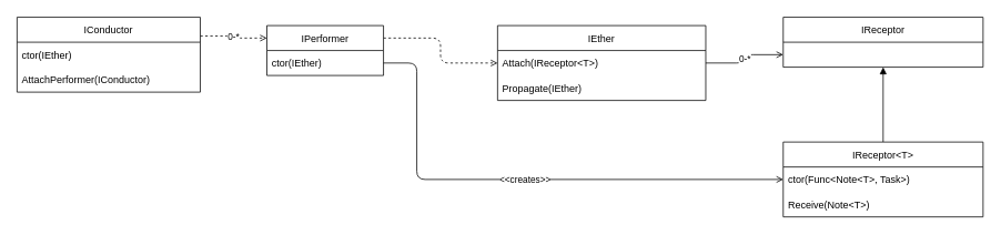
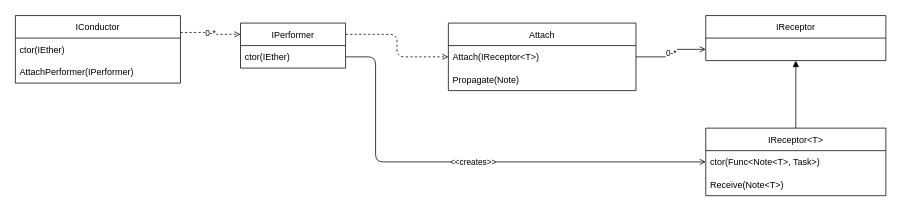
  <mxCell id="0" />
  <mxCell id="1" parent="0" />
- <mxCell id="2" value="IEther" style="swimlane;fontStyle=0;childLayout=stackLayout;horizontal=1;startSize=30;horizontalStack=0;resizeParent=1;resizeParentMax=0;resizeLast=0;collapsible=1;marginBottom=0;" vertex="1" parent="1"><mxGeometry x="597" y="30" width="250" height="90" as="geometry"><mxRectangle x="1070" y="560" width="240" height="30" as="alternateBounds" /></mxGeometry></mxCell>
+ <mxCell id="2" value="Attach" style="swimlane;fontStyle=0;childLayout=stackLayout;horizontal=1;startSize=30;horizontalStack=0;resizeParent=1;resizeParentMax=0;resizeLast=0;collapsible=1;marginBottom=0;" vertex="1" parent="1"><mxGeometry x="597" y="30" width="250" height="90" as="geometry"><mxRectangle x="1070" y="560" width="240" height="30" as="alternateBounds" /></mxGeometry></mxCell>
  <mxCell id="3" value="Attach(IReceptor&lt;T&gt;)" style="text;strokeColor=none;fillColor=none;align=left;verticalAlign=middle;spacingLeft=4;spacingRight=4;overflow=hidden;points=[[0,0.5],[1,0.5]];portConstraint=eastwest;rotatable=0;" vertex="1" parent="2"><mxGeometry y="30" width="250" height="30" as="geometry" /></mxCell>
- <mxCell id="4" value="Propagate(IEther)" style="text;strokeColor=none;fillColor=none;align=left;verticalAlign=middle;spacingLeft=4;spacingRight=4;overflow=hidden;points=[[0,0.5],[1,0.5]];portConstraint=eastwest;rotatable=0;" vertex="1" parent="2"><mxGeometry y="60" width="250" height="30" as="geometry" /></mxCell>
+ <mxCell id="4" value="Propagate(Note)" style="text;strokeColor=none;fillColor=none;align=left;verticalAlign=middle;spacingLeft=4;spacingRight=4;overflow=hidden;points=[[0,0.5],[1,0.5]];portConstraint=eastwest;rotatable=0;" vertex="1" parent="2"><mxGeometry y="60" width="250" height="30" as="geometry" /></mxCell>
  <mxCell id="5" style="edgeStyle=orthogonalEdgeStyle;rounded=1;orthogonalLoop=1;jettySize=auto;html=1;exitX=0.5;exitY=0;exitDx=0;exitDy=0;entryX=0.5;entryY=1;entryDx=0;entryDy=0;endArrow=block;endFill=1;strokeWidth=1;" edge="1" parent="1" source="6" target="16"><mxGeometry relative="1" as="geometry" /></mxCell>
  <mxCell id="6" value="IReceptor&lt;T&gt;" style="swimlane;fontStyle=0;childLayout=stackLayout;horizontal=1;startSize=30;horizontalStack=0;resizeParent=1;resizeParentMax=0;resizeLast=0;collapsible=1;marginBottom=0;" vertex="1" parent="1"><mxGeometry x="940" y="170" width="240" height="90" as="geometry"><mxRectangle x="1460" y="500" width="240" height="30" as="alternateBounds" /></mxGeometry></mxCell>
  <mxCell id="7" value="ctor(Func&lt;Note&lt;T&gt;, Task&gt;)" style="text;strokeColor=none;fillColor=none;align=left;verticalAlign=middle;spacingLeft=4;spacingRight=4;overflow=hidden;points=[[0,0.5],[1,0.5]];portConstraint=eastwest;rotatable=0;" vertex="1" parent="6"><mxGeometry y="30" width="240" height="30" as="geometry" /></mxCell>
  <mxCell id="8" value="Receive(Note&lt;T&gt;)" style="text;strokeColor=none;fillColor=none;align=left;verticalAlign=middle;spacingLeft=4;spacingRight=4;overflow=hidden;points=[[0,0.5],[1,0.5]];portConstraint=eastwest;rotatable=0;" vertex="1" parent="6"><mxGeometry y="60" width="240" height="30" as="geometry" /></mxCell>
  <mxCell id="9" value="0-*" style="edgeStyle=orthogonalEdgeStyle;rounded=1;orthogonalLoop=1;jettySize=auto;html=1;exitX=1;exitY=0.25;exitDx=0;exitDy=0;entryX=0;entryY=0.25;entryDx=0;entryDy=0;endArrow=open;endFill=0;strokeWidth=1;dashed=1;" edge="1" parent="1" source="10" target="14"><mxGeometry relative="1" as="geometry" /></mxCell>
  <mxCell id="10" value="IConductor" style="swimlane;fontStyle=0;childLayout=stackLayout;horizontal=1;startSize=30;horizontalStack=0;resizeParent=1;resizeParentMax=0;resizeLast=0;collapsible=1;marginBottom=0;" vertex="1" parent="1"><mxGeometry y="20" width="220" height="90" as="geometry" x="20"><mxRectangle x="80" y="410" width="240" height="30" as="alternateBounds" /></mxGeometry></mxCell>
  <mxCell id="11" value="ctor(IEther)" style="text;strokeColor=none;fillColor=none;align=left;verticalAlign=middle;spacingLeft=4;spacingRight=4;overflow=hidden;points=[[0,0.5],[1,0.5]];portConstraint=eastwest;rotatable=0;" vertex="1" parent="10"><mxGeometry y="30" width="220" height="30" as="geometry" /></mxCell>
- <mxCell id="12" value="AttachPerformer(IConductor)" style="text;strokeColor=none;fillColor=none;align=left;verticalAlign=middle;spacingLeft=4;spacingRight=4;overflow=hidden;points=[[0,0.5],[1,0.5]];portConstraint=eastwest;rotatable=0;" vertex="1" parent="10"><mxGeometry y="60" width="220" height="30" as="geometry" /></mxCell>
+ <mxCell id="12" value="AttachPerformer(IPerformer)" style="text;strokeColor=none;fillColor=none;align=left;verticalAlign=middle;spacingLeft=4;spacingRight=4;overflow=hidden;points=[[0,0.5],[1,0.5]];portConstraint=eastwest;rotatable=0;" vertex="1" parent="10"><mxGeometry y="60" width="220" height="30" as="geometry" /></mxCell>
  <mxCell id="13" style="edgeStyle=orthogonalEdgeStyle;rounded=1;orthogonalLoop=1;jettySize=auto;html=1;exitX=1;exitY=0.25;exitDx=0;exitDy=0;endArrow=open;endFill=0;strokeWidth=1;dashed=1;" edge="1" parent="1" source="14" target="2"><mxGeometry relative="1" as="geometry" /></mxCell>
  <mxCell id="14" value="IPerformer" style="swimlane;fontStyle=0;childLayout=stackLayout;horizontal=1;startSize=30;horizontalStack=0;resizeParent=1;resizeParentMax=0;resizeLast=0;collapsible=1;marginBottom=0;" vertex="1" parent="1"><mxGeometry x="320" y="30" width="140" height="60" as="geometry"><mxRectangle x="480" y="410" width="240" height="30" as="alternateBounds" /></mxGeometry></mxCell>
  <mxCell id="15" value="ctor(IEther)" style="text;strokeColor=none;fillColor=none;align=left;verticalAlign=middle;spacingLeft=4;spacingRight=4;overflow=hidden;points=[[0,0.5],[1,0.5]];portConstraint=eastwest;rotatable=0;" vertex="1" parent="14"><mxGeometry y="30" width="140" height="30" as="geometry" /></mxCell>
  <mxCell id="16" value="IReceptor" style="swimlane;fontStyle=0;childLayout=stackLayout;horizontal=1;startSize=30;horizontalStack=0;resizeParent=1;resizeParentMax=0;resizeLast=0;collapsible=1;marginBottom=0;" vertex="1" parent="1"><mxGeometry x="940" y="20" width="240" height="60" as="geometry"><mxRectangle x="1460" y="500" width="240" height="30" as="alternateBounds" /></mxGeometry></mxCell>
  <mxCell id="17" value="0-*" style="edgeStyle=orthogonalEdgeStyle;rounded=1;orthogonalLoop=1;jettySize=auto;html=1;exitX=1;exitY=0.5;exitDx=0;exitDy=0;entryX=0;entryY=0.75;entryDx=0;entryDy=0;endArrow=open;endFill=0;strokeWidth=1;" edge="1" parent="1" source="3" target="16"><mxGeometry relative="1" as="geometry" /></mxCell>
  <mxCell id="18" value="&amp;lt;&amp;lt;creates&amp;gt;&amp;gt;" style="edgeStyle=orthogonalEdgeStyle;rounded=1;orthogonalLoop=1;jettySize=auto;html=1;exitX=1;exitY=0.5;exitDx=0;exitDy=0;entryX=0;entryY=0.5;entryDx=0;entryDy=0;endArrow=open;endFill=0;strokeWidth=1;" edge="1" parent="1" source="15" target="7"><mxGeometry relative="1" as="geometry"><Array as="points"><mxPoint x="500" y="75" /><mxPoint x="500" y="215" /></Array></mxGeometry></mxCell>
